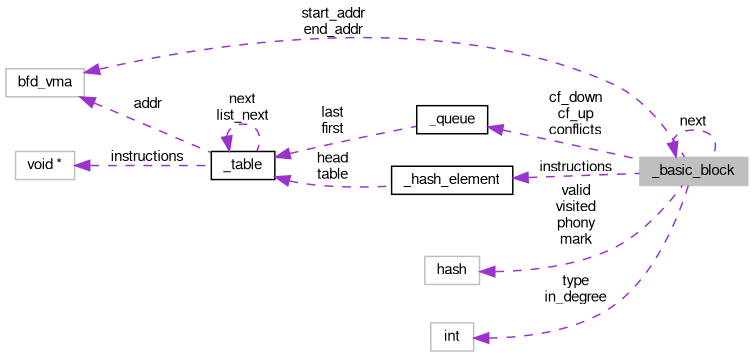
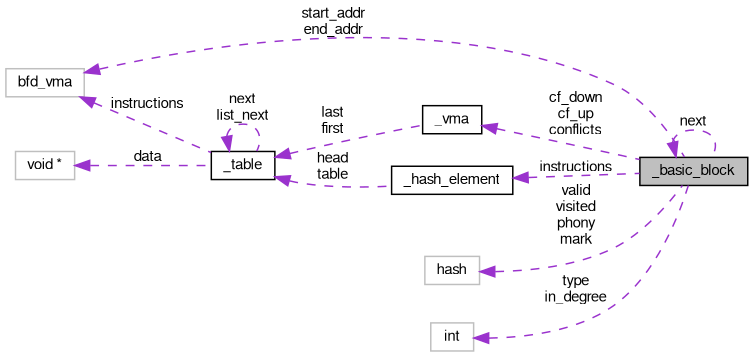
  digraph {
    rankdir=LR
    node [color=black fontname=FreeSans fontsize=10 shape=record]
    edge [color=darkorchid3 dir=back fontname=FreeSans fontsize=10 labelfontname=FreeSans labelfontsize=10 style=dashed]
-   n1 [color=grey75 fillcolor=grey75 fontcolor=black height=0.2 label=_basic_block style=filled width=0.4]
-   n2 [height=0.2 label=_queue width=0.4]
+   n1 [fillcolor=grey75 fontcolor=black height=0.2 label=_basic_block style=filled width=0.4]
+   n2 [height=0.2 label=_vma width=0.4]
    n3 [height=0.2 label=_table width=0.4]
    n4 [height=0.2 label=_hash_element width=0.4]
    n5 [color=grey75 height=0.2 label=bfd_vma width=0.4]
    n6 [color=grey75 height=0.2 label="void *" width=0.4]
    n7 [color=grey75 height=0.2 label=hash width=0.4]
    n8 [color=grey75 height=0.2 label=int width=0.4]
    n1 -> n1 [label=next]
    n2 -> n1 [label="cf_down\ncf_up\nconflicts"]
    n3 -> n2 [label="last\nfirst"]
    n3 -> n3 [label="next\nlist_next"]
    n3 -> n4 [label="head\ntable"]
    n4 -> n1 [label=instructions]
    n5 -> n1 [label="start_addr\nend_addr"]
-   n5 -> n3 [label=addr]
-   n6 -> n3 [label=instructions]
+   n5 -> n3 [label=instructions]
+   n6 -> n3 [label=data]
    n7 -> n1 [label="valid\nvisited\nphony\nmark"]
    n8 -> n1 [label="type\nin_degree"]
  }
